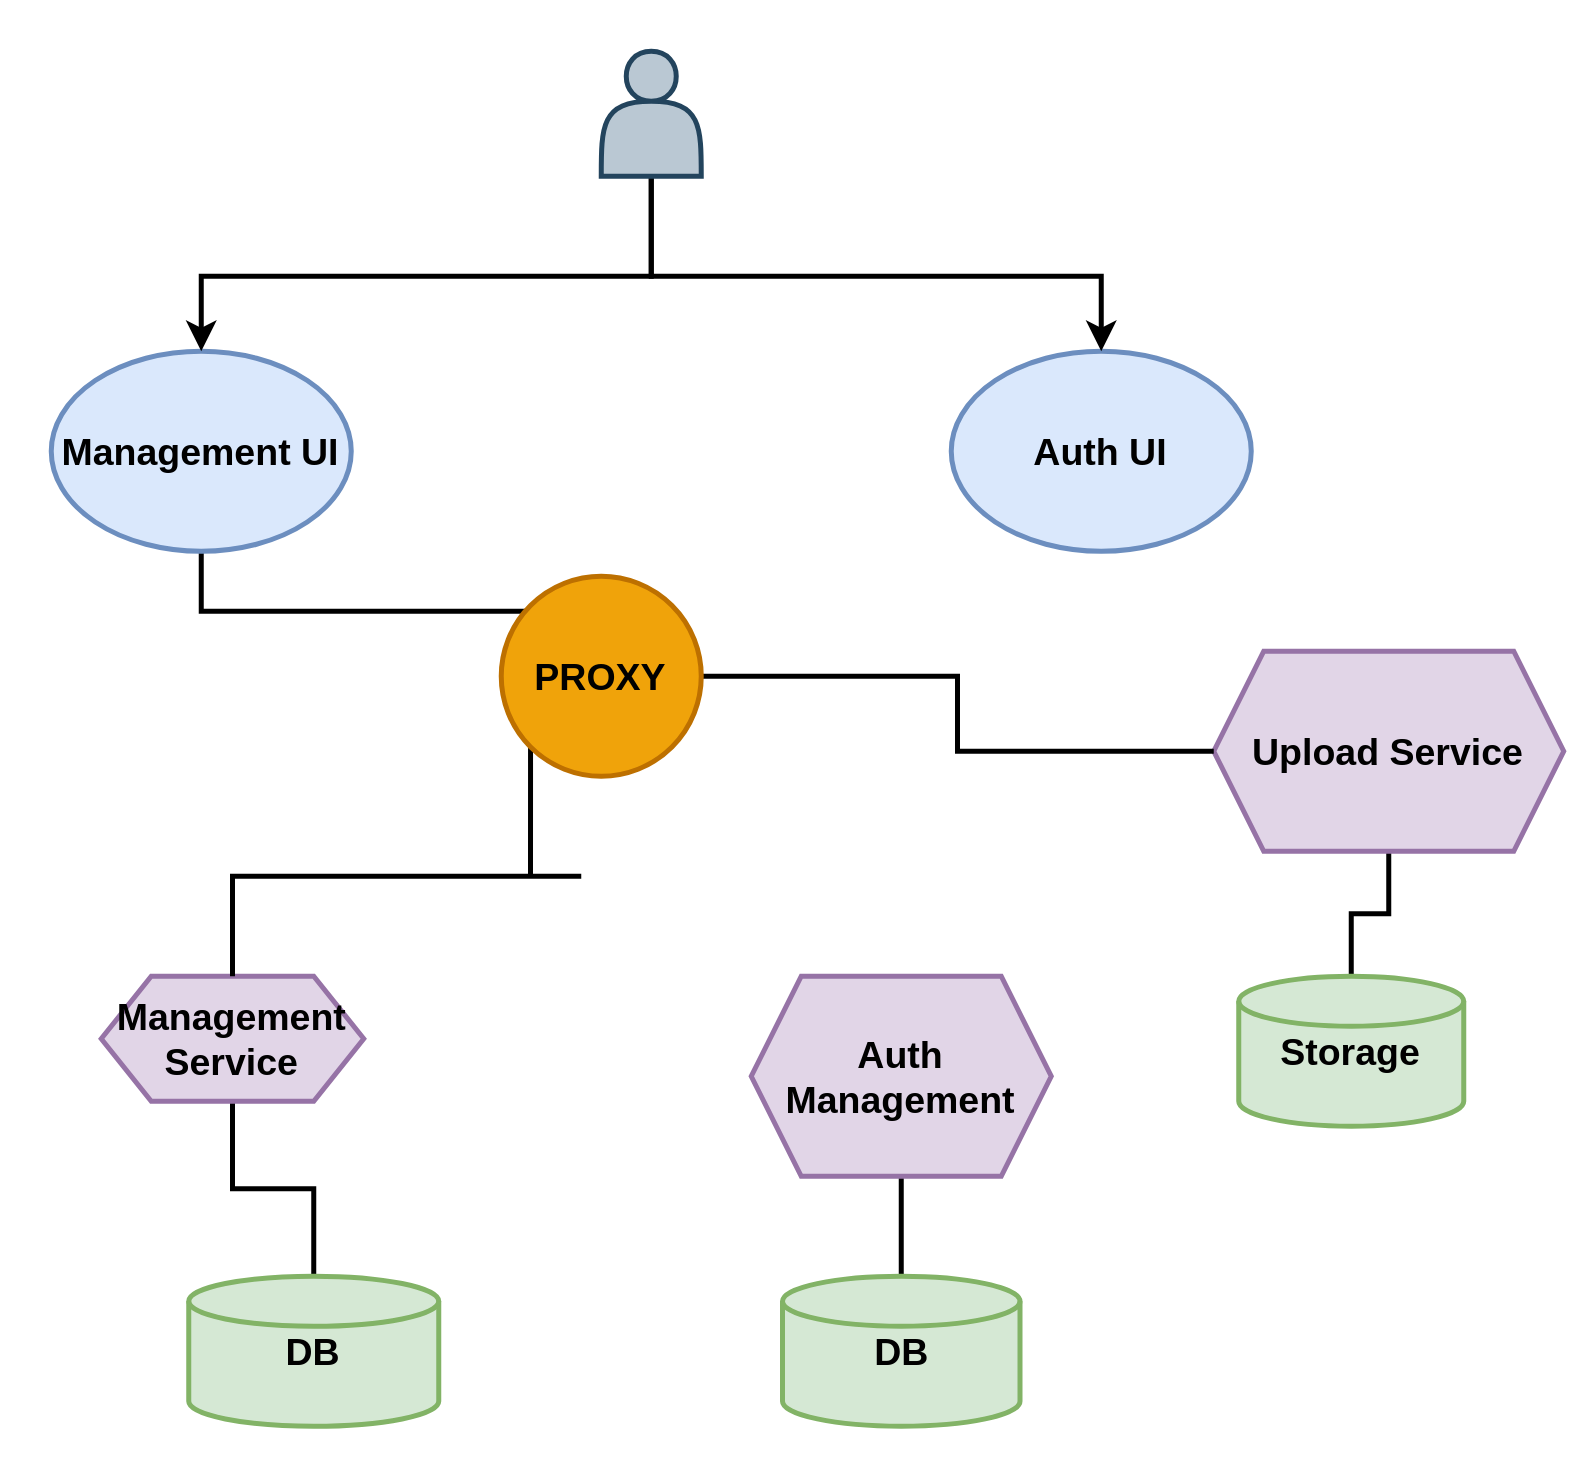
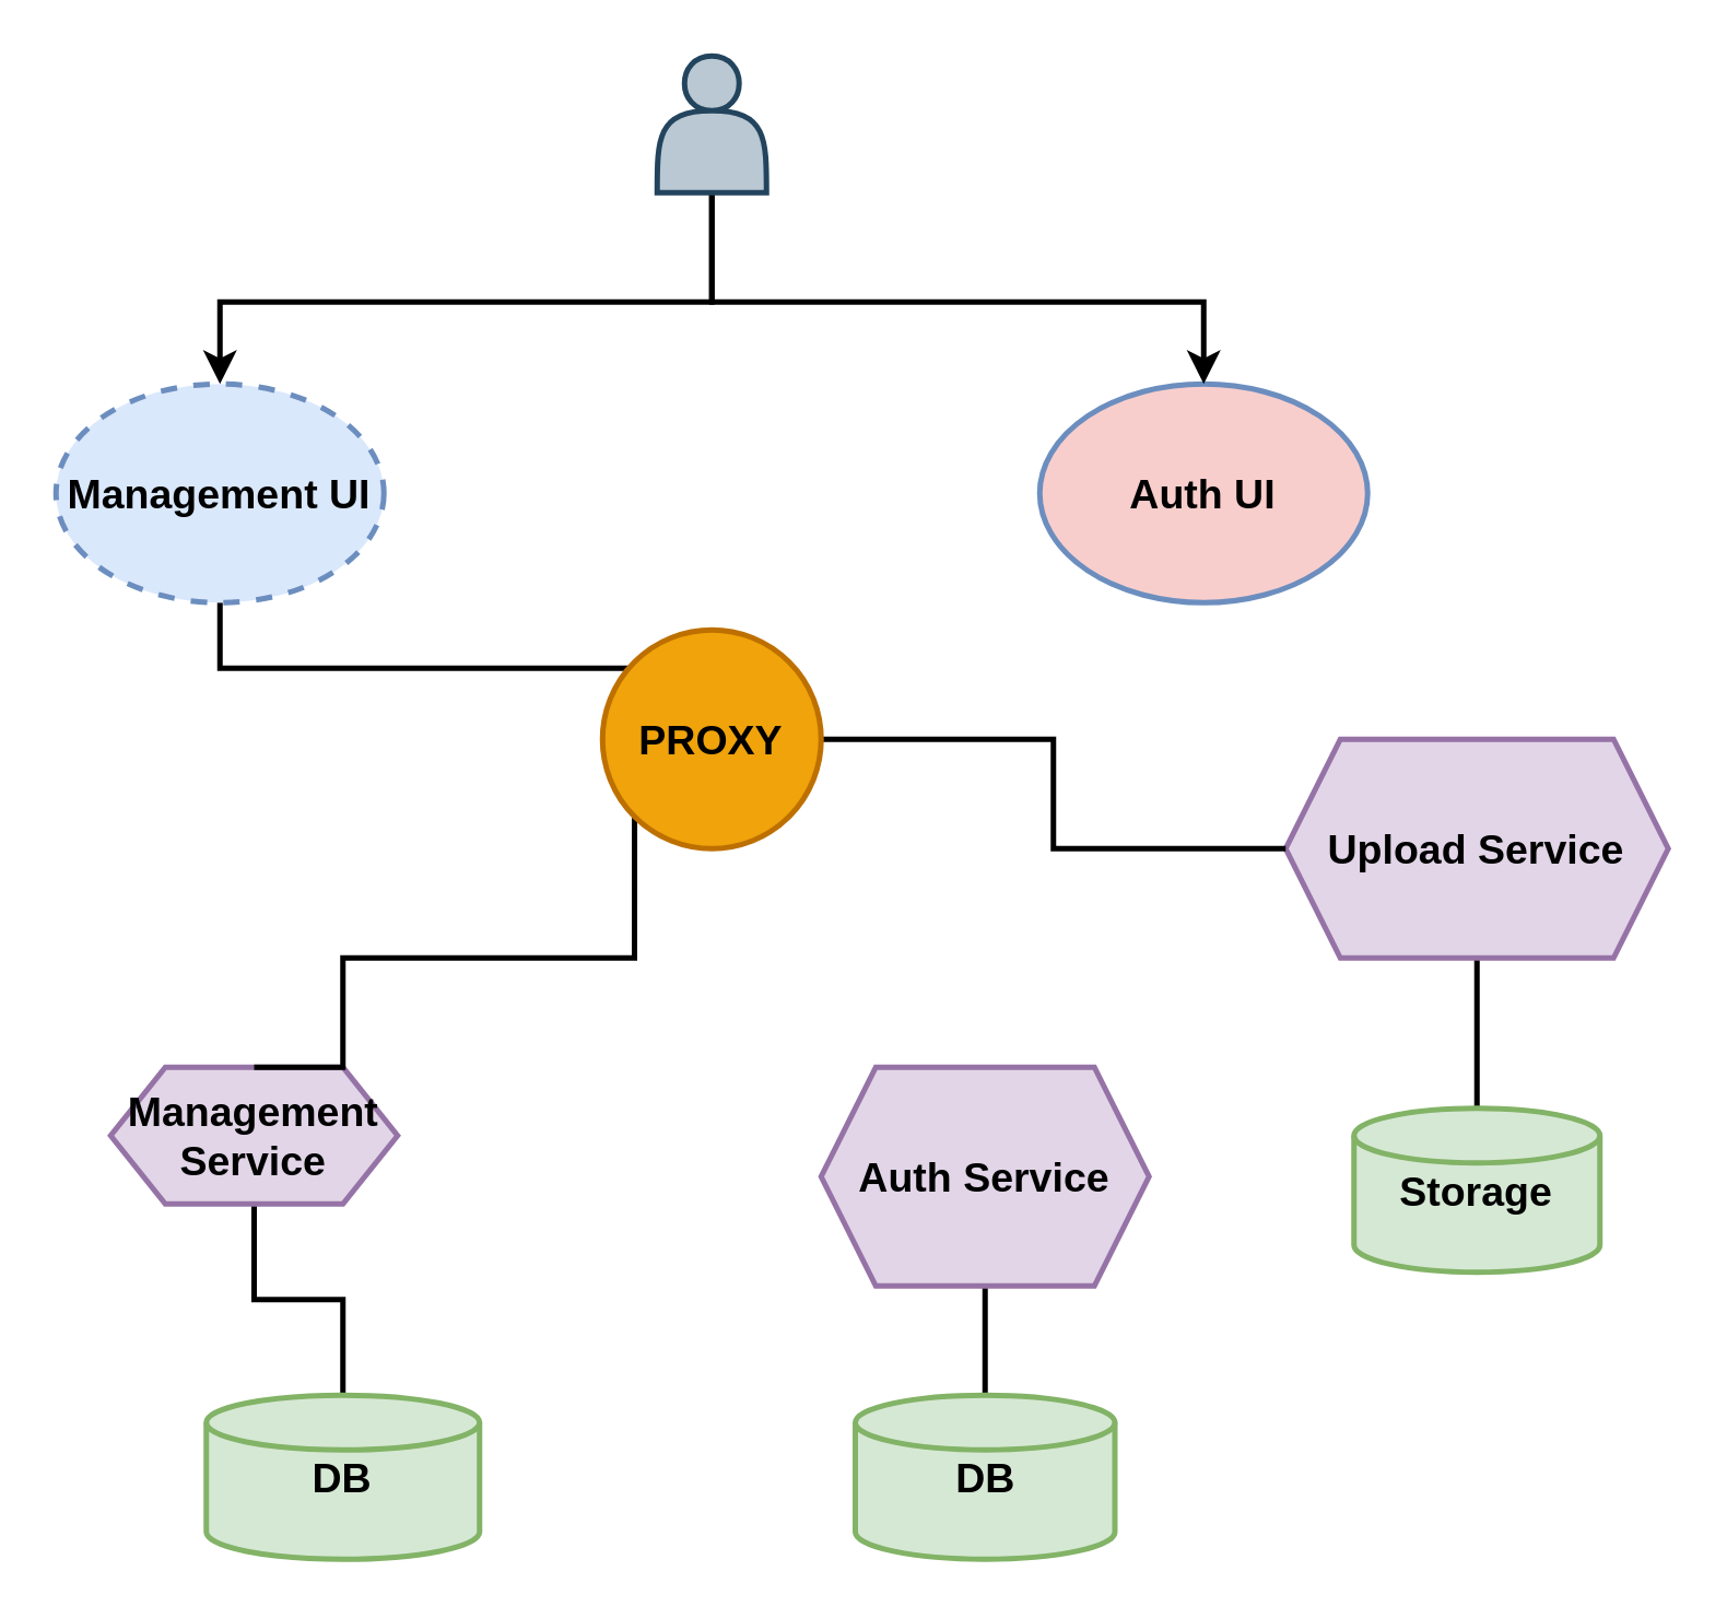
  <mxCell id="0" />
  <mxCell id="1" parent="0" />
  <mxCell id="2" style="edgeStyle=orthogonalEdgeStyle;rounded=0;orthogonalLoop=1;jettySize=auto;html=1;fontSize=15;endArrow=none;endFill=0;strokeWidth=2;" edge="1" parent="1" source="3" target="16"><mxGeometry relative="1" as="geometry"><Array as="points"><mxPoint x="80" y="244" /></Array></mxGeometry></mxCell>
- <mxCell id="3" value="Management UI" style="ellipse;whiteSpace=wrap;html=1;strokeWidth=2;fontSize=15;fontStyle=1;fillColor=#dae8fc;strokeColor=#6c8ebf;" vertex="1" parent="1"><mxGeometry x="20" y="140" width="120" height="80" as="geometry" /></mxCell>
- <mxCell id="4" value="Auth UI" style="ellipse;whiteSpace=wrap;html=1;strokeWidth=2;fontSize=15;fontStyle=1;fillColor=#dae8fc;strokeColor=#6c8ebf;" vertex="1" parent="1"><mxGeometry x="380" y="140" width="120" height="80" as="geometry" /></mxCell>
+ <mxCell id="3" value="Management UI" style="ellipse;whiteSpace=wrap;html=1;strokeWidth=2;fontSize=15;fontStyle=1;fillColor=#dae8fc;strokeColor=#6c8ebf;dashed=1;" vertex="1" parent="1"><mxGeometry x="20" y="140" width="120" height="80" as="geometry" /></mxCell>
+ <mxCell id="4" value="Auth UI" style="ellipse;whiteSpace=wrap;html=1;strokeWidth=2;fontSize=15;fontStyle=1;fillColor=#f8cecc;strokeColor=#6c8ebf;" vertex="1" parent="1"><mxGeometry x="380" y="140" width="120" height="80" as="geometry" /></mxCell>
  <mxCell id="5" style="edgeStyle=orthogonalEdgeStyle;rounded=0;orthogonalLoop=1;jettySize=auto;html=1;entryX=0.5;entryY=0;entryDx=0;entryDy=0;fontSize=15;strokeWidth=2;" edge="1" parent="1" source="7" target="3"><mxGeometry relative="1" as="geometry"><Array as="points"><mxPoint x="260" y="110" /><mxPoint x="80" y="110" /></Array></mxGeometry></mxCell>
  <mxCell id="6" style="edgeStyle=orthogonalEdgeStyle;rounded=0;orthogonalLoop=1;jettySize=auto;html=1;fontSize=15;strokeWidth=2;" edge="1" parent="1" source="7" target="4"><mxGeometry relative="1" as="geometry"><Array as="points"><mxPoint x="260" y="110" /><mxPoint x="440" y="110" /></Array></mxGeometry></mxCell>
  <mxCell id="7" value="" style="shape=actor;whiteSpace=wrap;html=1;strokeWidth=2;fontSize=15;fontStyle=1;fillColor=#bac8d3;strokeColor=#23445d;" vertex="1" parent="1"><mxGeometry x="240" y="20" width="40" height="50" as="geometry" /></mxCell>
  <mxCell id="8" style="edgeStyle=orthogonalEdgeStyle;rounded=0;orthogonalLoop=1;jettySize=auto;html=1;fontSize=15;endArrow=none;endFill=0;strokeWidth=2;" edge="1" parent="1" source="9" target="17"><mxGeometry relative="1" as="geometry" /></mxCell>
  <mxCell id="9" value="Management Service" style="shape=hexagon;perimeter=hexagonPerimeter2;whiteSpace=wrap;html=1;fixedSize=1;strokeWidth=2;fontSize=15;fontStyle=1;fillColor=#e1d5e7;strokeColor=#9673a6;" vertex="1" parent="1"><mxGeometry x="40" y="390" width="105" height="50" as="geometry" /></mxCell>
  <mxCell id="10" style="edgeStyle=orthogonalEdgeStyle;rounded=0;orthogonalLoop=1;jettySize=auto;html=1;entryX=0.5;entryY=0;entryDx=0;entryDy=0;entryPerimeter=0;fontSize=15;endArrow=none;endFill=0;strokeWidth=2;" edge="1" parent="1" source="11" target="18"><mxGeometry relative="1" as="geometry" /></mxCell>
- <mxCell id="11" value="Auth Management" style="shape=hexagon;perimeter=hexagonPerimeter2;whiteSpace=wrap;html=1;fixedSize=1;strokeWidth=2;fontSize=15;fontStyle=1;fillColor=#e1d5e7;strokeColor=#9673a6;" vertex="1" parent="1"><mxGeometry x="300" y="390" width="120" height="80" as="geometry" /></mxCell>
+ <mxCell id="11" value="Auth Service" style="shape=hexagon;perimeter=hexagonPerimeter2;whiteSpace=wrap;html=1;fixedSize=1;strokeWidth=2;fontSize=15;fontStyle=1;fillColor=#e1d5e7;strokeColor=#9673a6;" vertex="1" parent="1"><mxGeometry x="300" y="390" width="120" height="80" as="geometry" /></mxCell>
  <mxCell id="12" style="edgeStyle=orthogonalEdgeStyle;rounded=0;orthogonalLoop=1;jettySize=auto;html=1;exitX=0.5;exitY=1;exitDx=0;exitDy=0;entryX=0.5;entryY=0;entryDx=0;entryDy=0;entryPerimeter=0;fontSize=15;endArrow=none;endFill=0;strokeWidth=2;" edge="1" parent="1" source="13" target="19"><mxGeometry relative="1" as="geometry" /></mxCell>
- <mxCell id="13" value="Upload Service" style="shape=hexagon;perimeter=hexagonPerimeter2;whiteSpace=wrap;html=1;fixedSize=1;strokeWidth=2;fontSize=15;fontStyle=1;fillColor=#e1d5e7;strokeColor=#9673a6;" vertex="1" parent="1"><mxGeometry x="485" y="260" width="140" height="80" as="geometry" /></mxCell>
+ <mxCell id="13" value="Upload Service" style="shape=hexagon;perimeter=hexagonPerimeter2;whiteSpace=wrap;html=1;fixedSize=1;strokeWidth=2;fontSize=15;fontStyle=1;fillColor=#e1d5e7;strokeColor=#9673a6;" vertex="1" parent="1"><mxGeometry x="470" y="270" width="140" height="80" as="geometry" /></mxCell>
  <mxCell id="14" style="edgeStyle=orthogonalEdgeStyle;rounded=0;orthogonalLoop=1;jettySize=auto;html=1;entryX=0;entryY=0.5;entryDx=0;entryDy=0;fontSize=15;endArrow=none;endFill=0;strokeWidth=2;" edge="1" parent="1" source="16" target="13"><mxGeometry relative="1" as="geometry" /></mxCell>
  <mxCell id="15" style="edgeStyle=orthogonalEdgeStyle;rounded=0;orthogonalLoop=1;jettySize=auto;html=1;exitX=0;exitY=1;exitDx=0;exitDy=0;entryX=0.5;entryY=0;entryDx=0;entryDy=0;fontSize=15;endArrow=none;endFill=0;strokeWidth=2;" edge="1" parent="1" source="16" target="9"><mxGeometry relative="1" as="geometry"><Array as="points"><mxPoint x="232" y="350" /><mxPoint x="125" y="350" /></Array></mxGeometry></mxCell>
- <mxCell id="16" value="PROXY" style="ellipse;whiteSpace=wrap;html=1;aspect=fixed;strokeWidth=2;fontSize=15;fontStyle=1;fillColor=#f0a30a;strokeColor=#BD7000;fontColor=#000000;" vertex="1" parent="1"><mxGeometry x="200" y="230" width="80" height="80" as="geometry" /></mxCell>
+ <mxCell id="16" value="PROXY" style="ellipse;whiteSpace=wrap;html=1;aspect=fixed;strokeWidth=2;fontSize=15;fontStyle=1;fillColor=#f0a30a;strokeColor=#BD7000;fontColor=#000000;" vertex="1" parent="1"><mxGeometry x="220" y="230" width="80" height="80" as="geometry" /></mxCell>
  <mxCell id="17" value="DB" style="strokeWidth=2;html=1;shape=mxgraph.flowchart.database;whiteSpace=wrap;fontSize=15;fontStyle=1;fillColor=#d5e8d4;strokeColor=#82b366;" vertex="1" parent="1"><mxGeometry x="75" y="510" width="100" height="60" as="geometry" /></mxCell>
  <mxCell id="18" value="DB" style="strokeWidth=2;html=1;shape=mxgraph.flowchart.database;whiteSpace=wrap;fontSize=15;fontStyle=1;fillColor=#d5e8d4;strokeColor=#82b366;" vertex="1" parent="1"><mxGeometry x="312.5" y="510" width="95" height="60" as="geometry" /></mxCell>
- <mxCell id="19" value="Storage" style="strokeWidth=2;html=1;shape=mxgraph.flowchart.database;whiteSpace=wrap;fontSize=15;fontStyle=1;fillColor=#d5e8d4;strokeColor=#82b366;" vertex="1" parent="1"><mxGeometry x="495" y="390" width="90" height="60" as="geometry" /></mxCell>
+ <mxCell id="19" value="Storage" style="strokeWidth=2;html=1;shape=mxgraph.flowchart.database;whiteSpace=wrap;fontSize=15;fontStyle=1;fillColor=#d5e8d4;strokeColor=#82b366;" vertex="1" parent="1"><mxGeometry x="495" y="405" width="90" height="60" as="geometry" /></mxCell>
